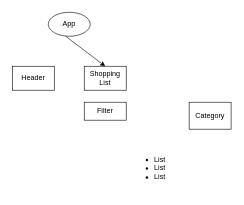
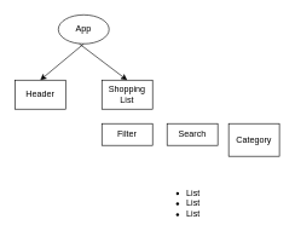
  <mxCell id="0" />
  <mxCell id="1" parent="0" />
  <mxCell id="2" value="App" style="ellipse;whiteSpace=wrap;html=1;" vertex="1" parent="1"><mxGeometry x="80" y="20" width="70" height="40" as="geometry" /></mxCell>
  <mxCell id="3" value="Header" style="rounded=0;whiteSpace=wrap;html=1;" vertex="1" parent="1"><mxGeometry x="20" y="110" width="70" height="40" as="geometry" /></mxCell>
  <mxCell id="4" value="Shopping List" style="rounded=0;whiteSpace=wrap;html=1;" vertex="1" parent="1"><mxGeometry x="140" y="110" width="70" height="40" as="geometry" /></mxCell>
  <mxCell id="5" value="Filter" style="rounded=0;whiteSpace=wrap;html=1;" vertex="1" parent="1"><mxGeometry x="140" y="170" width="70" height="30" as="geometry" /></mxCell>
  <mxCell id="6" value="Category" style="rounded=0;whiteSpace=wrap;html=1;" vertex="1" parent="1"><mxGeometry x="315" y="170" width="70" height="45" as="geometry" /></mxCell>
+ <mxCell id="7" value="Search" style="rounded=0;whiteSpace=wrap;html=1;" vertex="1" parent="1"><mxGeometry x="230" y="170" width="70" height="30" as="geometry" /></mxCell>
+ <mxCell id="8" value="" style="endArrow=classic;html=1;entryX=0.5;entryY=0;entryDx=0;entryDy=0;exitX=0.5;exitY=1;exitDx=0;exitDy=0;" edge="1" parent="1" source="2" target="3"><mxGeometry width="50" height="50" relative="1" as="geometry"><mxPoint x="300" y="220" as="sourcePoint" /><mxPoint x="260" y="310" as="targetPoint" /></mxGeometry></mxCell>
  <mxCell id="9" value="" style="endArrow=classic;html=1;entryX=0.5;entryY=0;entryDx=0;entryDy=0;exitX=0.414;exitY=1;exitDx=0;exitDy=0;exitPerimeter=0;" edge="1" parent="1" source="2" target="4"><mxGeometry width="50" height="50" relative="1" as="geometry"><mxPoint x="107.857" y="70" as="sourcePoint" /><mxPoint x="65" y="120" as="targetPoint" /></mxGeometry></mxCell>
  <mxCell id="10" value="&lt;ul&gt;&lt;li&gt;&lt;span style=&quot;background-color: initial;&quot;&gt;List&lt;/span&gt;&lt;/li&gt;&lt;li&gt;&lt;span style=&quot;background-color: initial;&quot;&gt;List&lt;/span&gt;&lt;br&gt;&lt;/li&gt;&lt;li&gt;List&lt;/li&gt;&lt;/ul&gt;" style="text;strokeColor=none;fillColor=none;html=1;whiteSpace=wrap;verticalAlign=middle;overflow=hidden;" vertex="1" parent="1"><mxGeometry x="215" y="240" width="100" height="80" as="geometry" /></mxCell>
